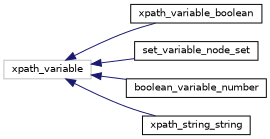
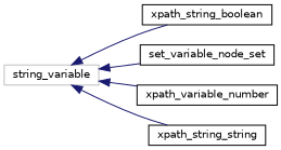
  digraph {
    rankdir=LR
    node [color=black fillcolor=white fontname=Helvetica fontsize=10 shape=record style=filled]
    edge [color=midnightblue dir=back fontname=Helvetica fontsize=10 labelfontname=Helvetica labelfontsize=10 style=solid]
-   n1 [color=grey75 height=0.2 label=xpath_variable width=0.4]
-   n2 [height=0.2 label=xpath_variable_boolean width=0.4]
+   n1 [color=grey75 height=0.2 label=string_variable width=0.4]
+   n2 [height=0.2 label=xpath_string_boolean width=0.4]
    n3 [height=0.2 label=set_variable_node_set width=0.4]
-   n4 [height=0.2 label=boolean_variable_number width=0.4]
+   n4 [height=0.2 label=xpath_variable_number width=0.4]
    n5 [height=0.2 label=xpath_string_string width=0.4]
    n1 -> n2
    n1 -> n3
    n1 -> n4
    n1 -> n5
  }
